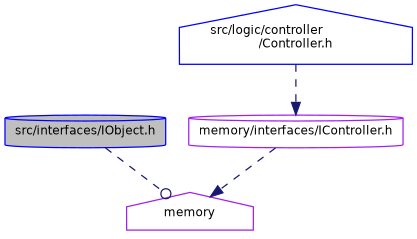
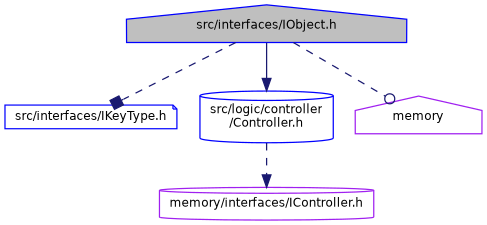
  digraph {
    node [color=blue fillcolor=white fontname=Helvetica fontsize=10 shape=cylinder style=filled]
    edge [arrowhead=normal color=midnightblue fontname=Helvetica fontsize=10 labelfontname=Helvetica labelfontsize=10 style=dashed]
-   n1 [fillcolor=grey75 fontcolor=black height=0.2 label="src/interfaces/IObject.h" width=0.4]
-   n3 [height=0.2 label="src/logic/controller\l/Controller.h" shape=house width=0.4]
+   n1 [fillcolor=grey75 fontcolor=black height=0.2 label="src/interfaces/IObject.h" shape=house width=0.4]
+   n2 [height=0.2 label="src/interfaces/IKeyType.h" shape=note width=0.4]
+   n3 [height=0.2 label="src/logic/controller\l/Controller.h" width=0.4]
    n4 [color=purple height=0.2 label=memory shape=house width=0.4]
    n5 [color=purple height=0.2 label="memory/interfaces/IController.h" width=0.4]
+   n1 -> n2 [arrowhead=box]
+   n1 -> n3 [style=solid]
    n1 -> n4 [arrowhead=odot]
    n3 -> n5
-   n5 -> n4
  }
